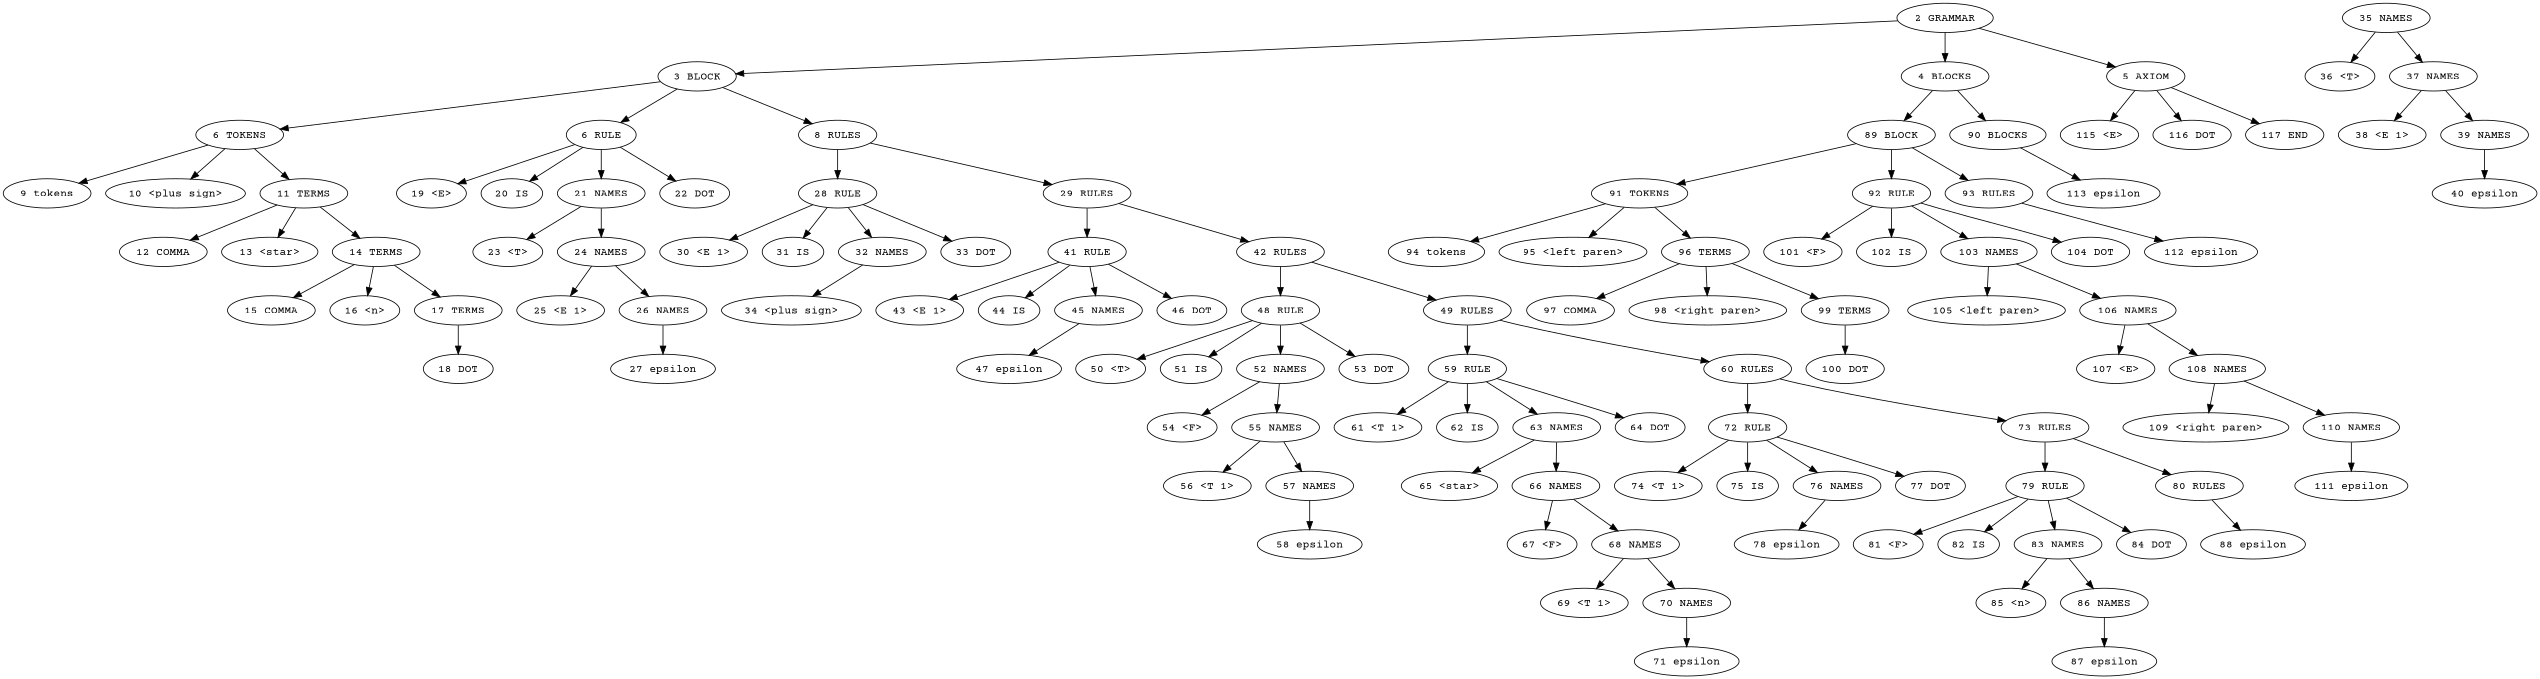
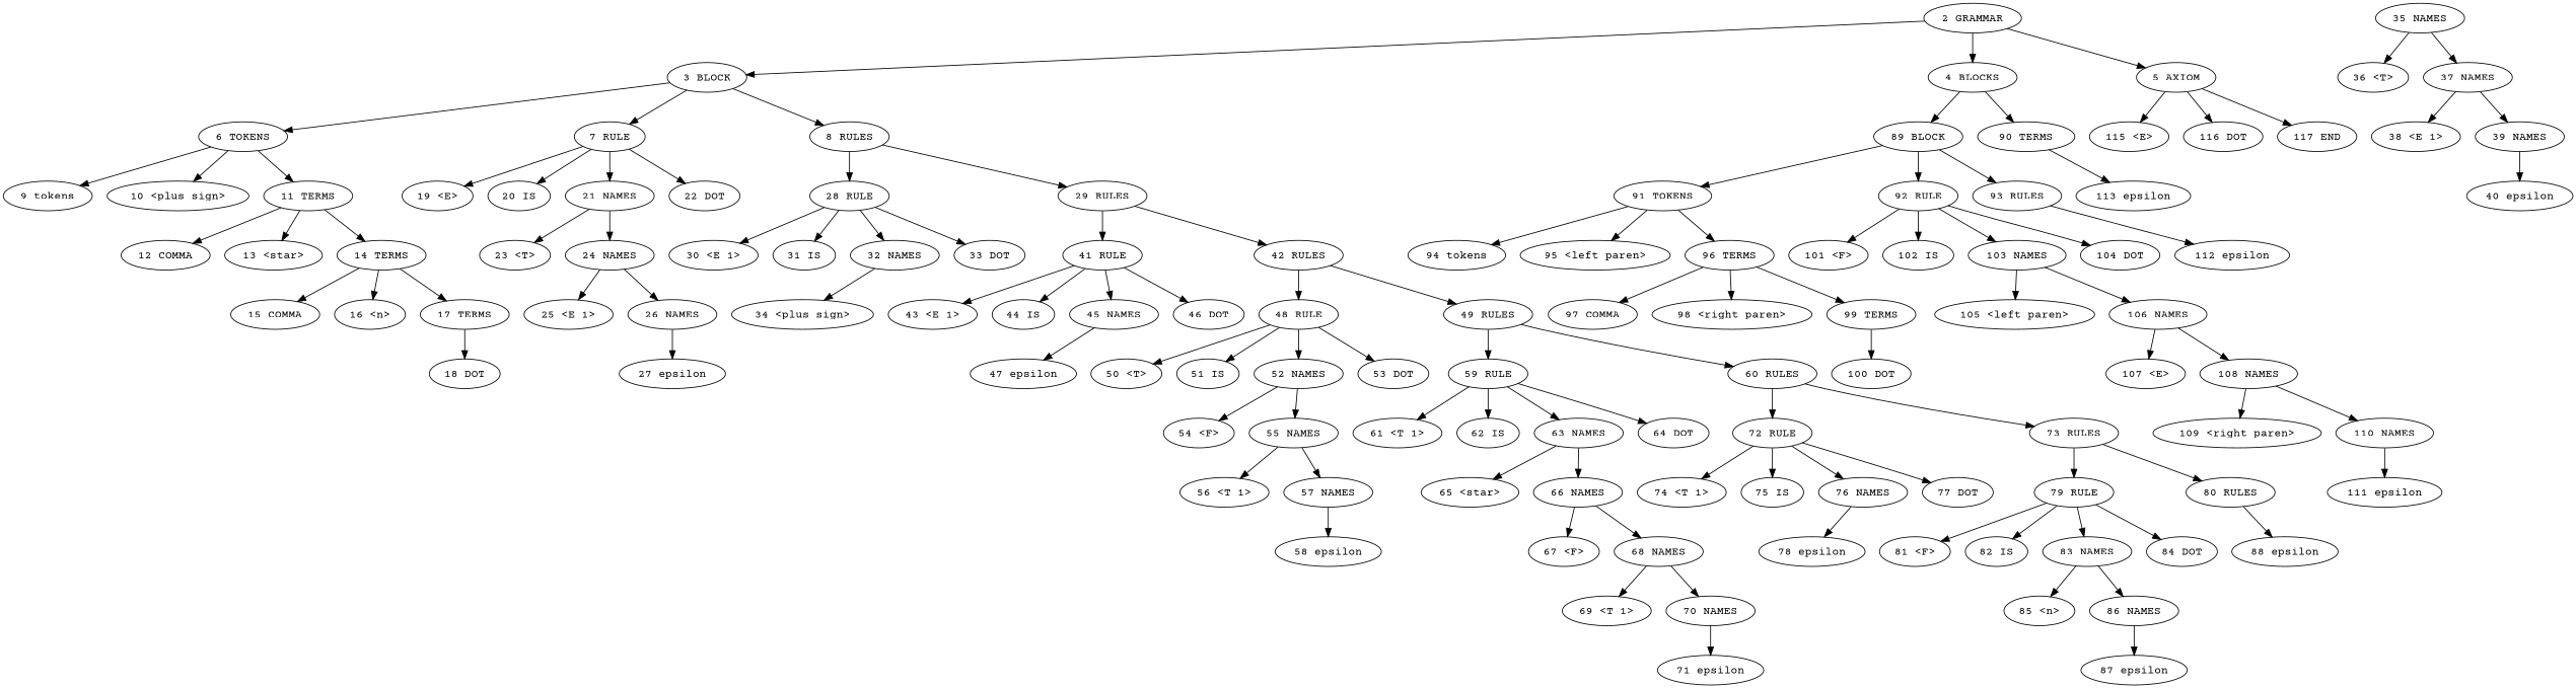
  digraph {
    fontname="Courier Prime"
    node [fontname="Courier Prime"]
    edge [fontname="Courier Prime"]
    n1 [label="2 GRAMMAR"]
    n2 [label="3 BLOCK"]
    n3 [label="4 BLOCKS"]
    n4 [label="5 AXIOM"]
    n5 [label="6 TOKENS"]
-   n6 [label="6 RULE"]
+   n6 [label="7 RULE"]
    n7 [label="8 RULES"]
    n8 [label="89 BLOCK"]
-   n9 [label="90 BLOCKS"]
+   n9 [label="90 TERMS"]
    n10 [label="115 <E>"]
    n11 [label="116 DOT"]
    n12 [label="117 END"]
    n13 [label="9 tokens"]
    n14 [label="10 <plus sign>"]
    n15 [label="11 TERMS"]
    n16 [label="19 <E>"]
    n17 [label="20 IS"]
    n18 [label="21 NAMES"]
    n19 [label="22 DOT"]
    n20 [label="28 RULE"]
    n21 [label="29 RULES"]
    n22 [label="91 TOKENS"]
    n23 [label="92 RULE"]
    n24 [label="93 RULES"]
    n25 [label="113 epsilon"]
    n26 [label="12 COMMA"]
    n27 [label="13 <star>"]
    n28 [label="14 TERMS"]
    n29 [label="23 <T>"]
    n30 [label="24 NAMES"]
    n31 [label="30 <E 1>"]
    n32 [label="31 IS"]
    n33 [label="32 NAMES"]
    n34 [label="33 DOT"]
    n35 [label="41 RULE"]
    n36 [label="42 RULES"]
    n37 [label="15 COMMA"]
    n38 [label="16 <n>"]
    n39 [label="17 TERMS"]
    n40 [label="18 DOT"]
    n41 [label="25 <E 1>"]
    n42 [label="26 NAMES"]
    n43 [label="27 epsilon"]
    n44 [label="34 <plus sign>"]
    n45 [label="43 <E 1>"]
    n46 [label="44 IS"]
    n47 [label="45 NAMES"]
    n48 [label="46 DOT"]
    n49 [label="48 RULE"]
    n50 [label="49 RULES"]
    n51 [label="35 NAMES"]
    n52 [label="36 <T>"]
    n53 [label="37 NAMES"]
    n54 [label="38 <E 1>"]
    n55 [label="39 NAMES"]
    n56 [label="40 epsilon"]
    n57 [label="47 epsilon"]
    n58 [label="50 <T>"]
    n59 [label="51 IS"]
    n60 [label="52 NAMES"]
    n61 [label="53 DOT"]
    n62 [label="59 RULE"]
    n63 [label="60 RULES"]
    n64 [label="54 <F>"]
    n65 [label="55 NAMES"]
    n66 [label="61 <T 1>"]
    n67 [label="62 IS"]
    n68 [label="63 NAMES"]
    n69 [label="64 DOT"]
    n70 [label="72 RULE"]
    n71 [label="73 RULES"]
    n72 [label="56 <T 1>"]
    n73 [label="57 NAMES"]
    n74 [label="58 epsilon"]
    n75 [label="65 <star>"]
    n76 [label="66 NAMES"]
    n77 [label="74 <T 1>"]
    n78 [label="75 IS"]
    n79 [label="76 NAMES"]
    n80 [label="77 DOT"]
    n81 [label="79 RULE"]
    n82 [label="80 RULES"]
    n83 [label="67 <F>"]
    n84 [label="68 NAMES"]
    n85 [label="69 <T 1>"]
    n86 [label="70 NAMES"]
    n87 [label="71 epsilon"]
    n88 [label="78 epsilon"]
    n89 [label="81 <F>"]
    n90 [label="82 IS"]
    n91 [label="83 NAMES"]
    n92 [label="84 DOT"]
    n93 [label="88 epsilon"]
    n94 [label="85 <n>"]
    n95 [label="86 NAMES"]
    n96 [label="87 epsilon"]
    n97 [label="94 tokens"]
    n98 [label="95 <left paren>"]
    n99 [label="96 TERMS"]
    n100 [label="101 <F>"]
    n101 [label="102 IS"]
    n102 [label="103 NAMES"]
    n103 [label="104 DOT"]
    n104 [label="112 epsilon"]
    n105 [label="97 COMMA"]
    n106 [label="98 <right paren>"]
    n107 [label="99 TERMS"]
    n108 [label="105 <left paren>"]
    n109 [label="106 NAMES"]
    n110 [label="100 DOT"]
    n111 [label="107 <E>"]
    n112 [label="108 NAMES"]
    n113 [label="109 <right paren>"]
    n114 [label="110 NAMES"]
    n115 [label="111 epsilon"]
    n1 -> n2
    n1 -> n3
    n1 -> n4
    n2 -> n5
    n2 -> n6
    n2 -> n7
    n3 -> n8
    n3 -> n9
    n4 -> n10
    n4 -> n11
    n4 -> n12
    n5 -> n13
    n5 -> n14
    n5 -> n15
    n6 -> n16
    n6 -> n17
    n6 -> n18
    n6 -> n19
    n7 -> n20
    n7 -> n21
    n8 -> n22
    n8 -> n23
    n8 -> n24
    n9 -> n25
    n15 -> n26
    n15 -> n27
    n15 -> n28
    n18 -> n29
    n18 -> n30
    n20 -> n31
    n20 -> n32
    n20 -> n33
    n20 -> n34
    n21 -> n35
    n21 -> n36
    n22 -> n97
    n22 -> n98
    n22 -> n99
    n23 -> n100
    n23 -> n101
    n23 -> n102
    n23 -> n103
    n24 -> n104
    n28 -> n37
    n28 -> n38
    n28 -> n39
    n30 -> n41
    n30 -> n42
    n33 -> n44
    n35 -> n45
    n35 -> n46
    n35 -> n47
    n35 -> n48
    n36 -> n49
    n36 -> n50
    n39 -> n40
    n42 -> n43
    n47 -> n57
    n49 -> n58
    n49 -> n59
    n49 -> n60
    n49 -> n61
    n50 -> n62
    n50 -> n63
    n51 -> n52
    n51 -> n53
    n53 -> n54
    n53 -> n55
    n55 -> n56
    n60 -> n64
    n60 -> n65
    n62 -> n66
    n62 -> n67
    n62 -> n68
    n62 -> n69
    n63 -> n70
    n63 -> n71
    n65 -> n72
    n65 -> n73
    n68 -> n75
    n68 -> n76
    n70 -> n77
    n70 -> n78
    n70 -> n79
    n70 -> n80
    n71 -> n81
    n71 -> n82
    n73 -> n74
    n76 -> n83
    n76 -> n84
    n79 -> n88
    n81 -> n89
    n81 -> n90
    n81 -> n91
    n81 -> n92
    n82 -> n93
    n84 -> n85
    n84 -> n86
    n86 -> n87
    n91 -> n94
    n91 -> n95
    n95 -> n96
    n99 -> n105
    n99 -> n106
    n99 -> n107
    n102 -> n108
    n102 -> n109
    n107 -> n110
    n109 -> n111
    n109 -> n112
    n112 -> n113
    n112 -> n114
    n114 -> n115
  }
